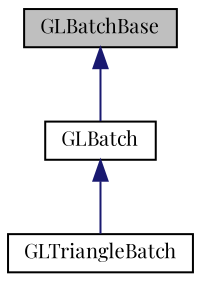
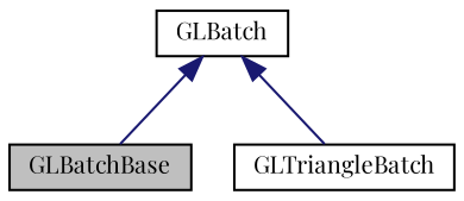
  digraph {
    fontname="Playfair Display"
    node [color=black fillcolor=white fontname="Playfair Display" fontsize=10 shape=record style=filled]
    edge [color=midnightblue dir=back fontname="Playfair Display" fontsize=10 labelfontname=Helvetica labelfontsize=10 style=solid]
    n1 [fillcolor=grey75 fontcolor=black height=0.2 label=GLBatchBase width=0.4]
    n2 [height=0.2 label=GLBatch width=0.4]
    n3 [height=0.2 label=GLTriangleBatch width=0.4]
-   n1 -> n2
+   n2 -> n1
    n2 -> n3
  }
